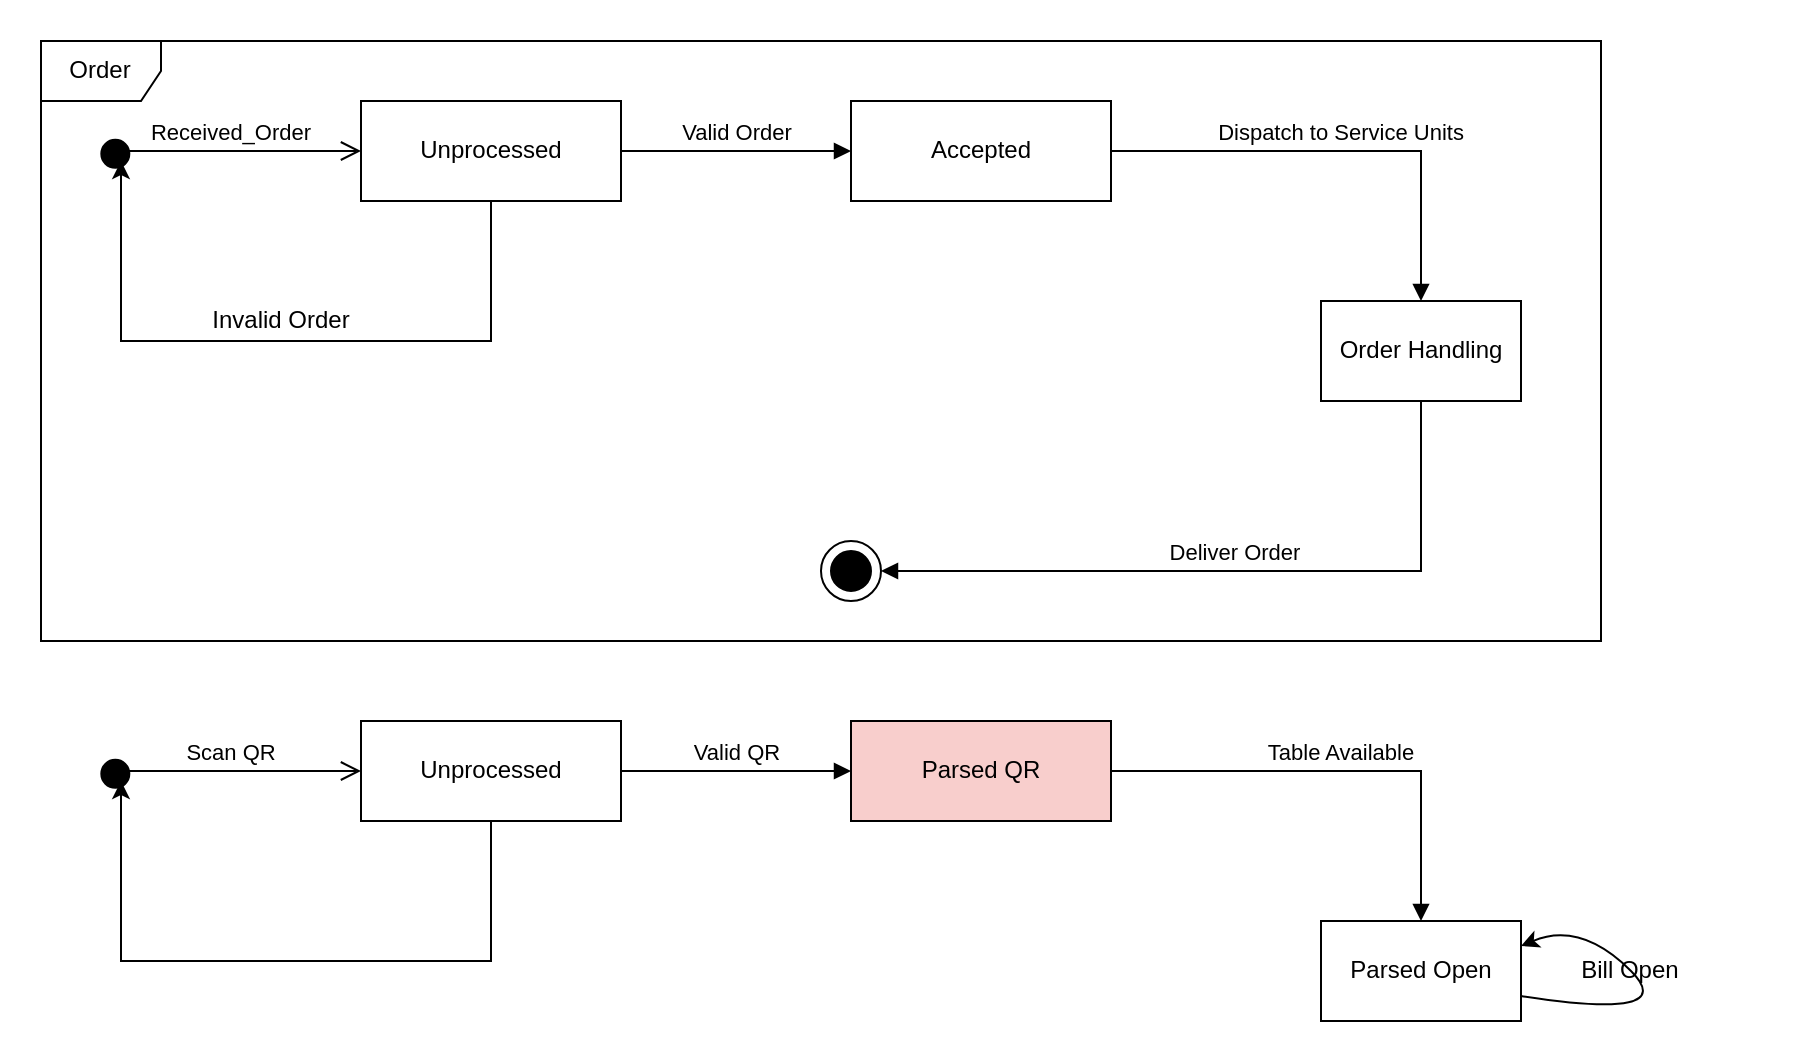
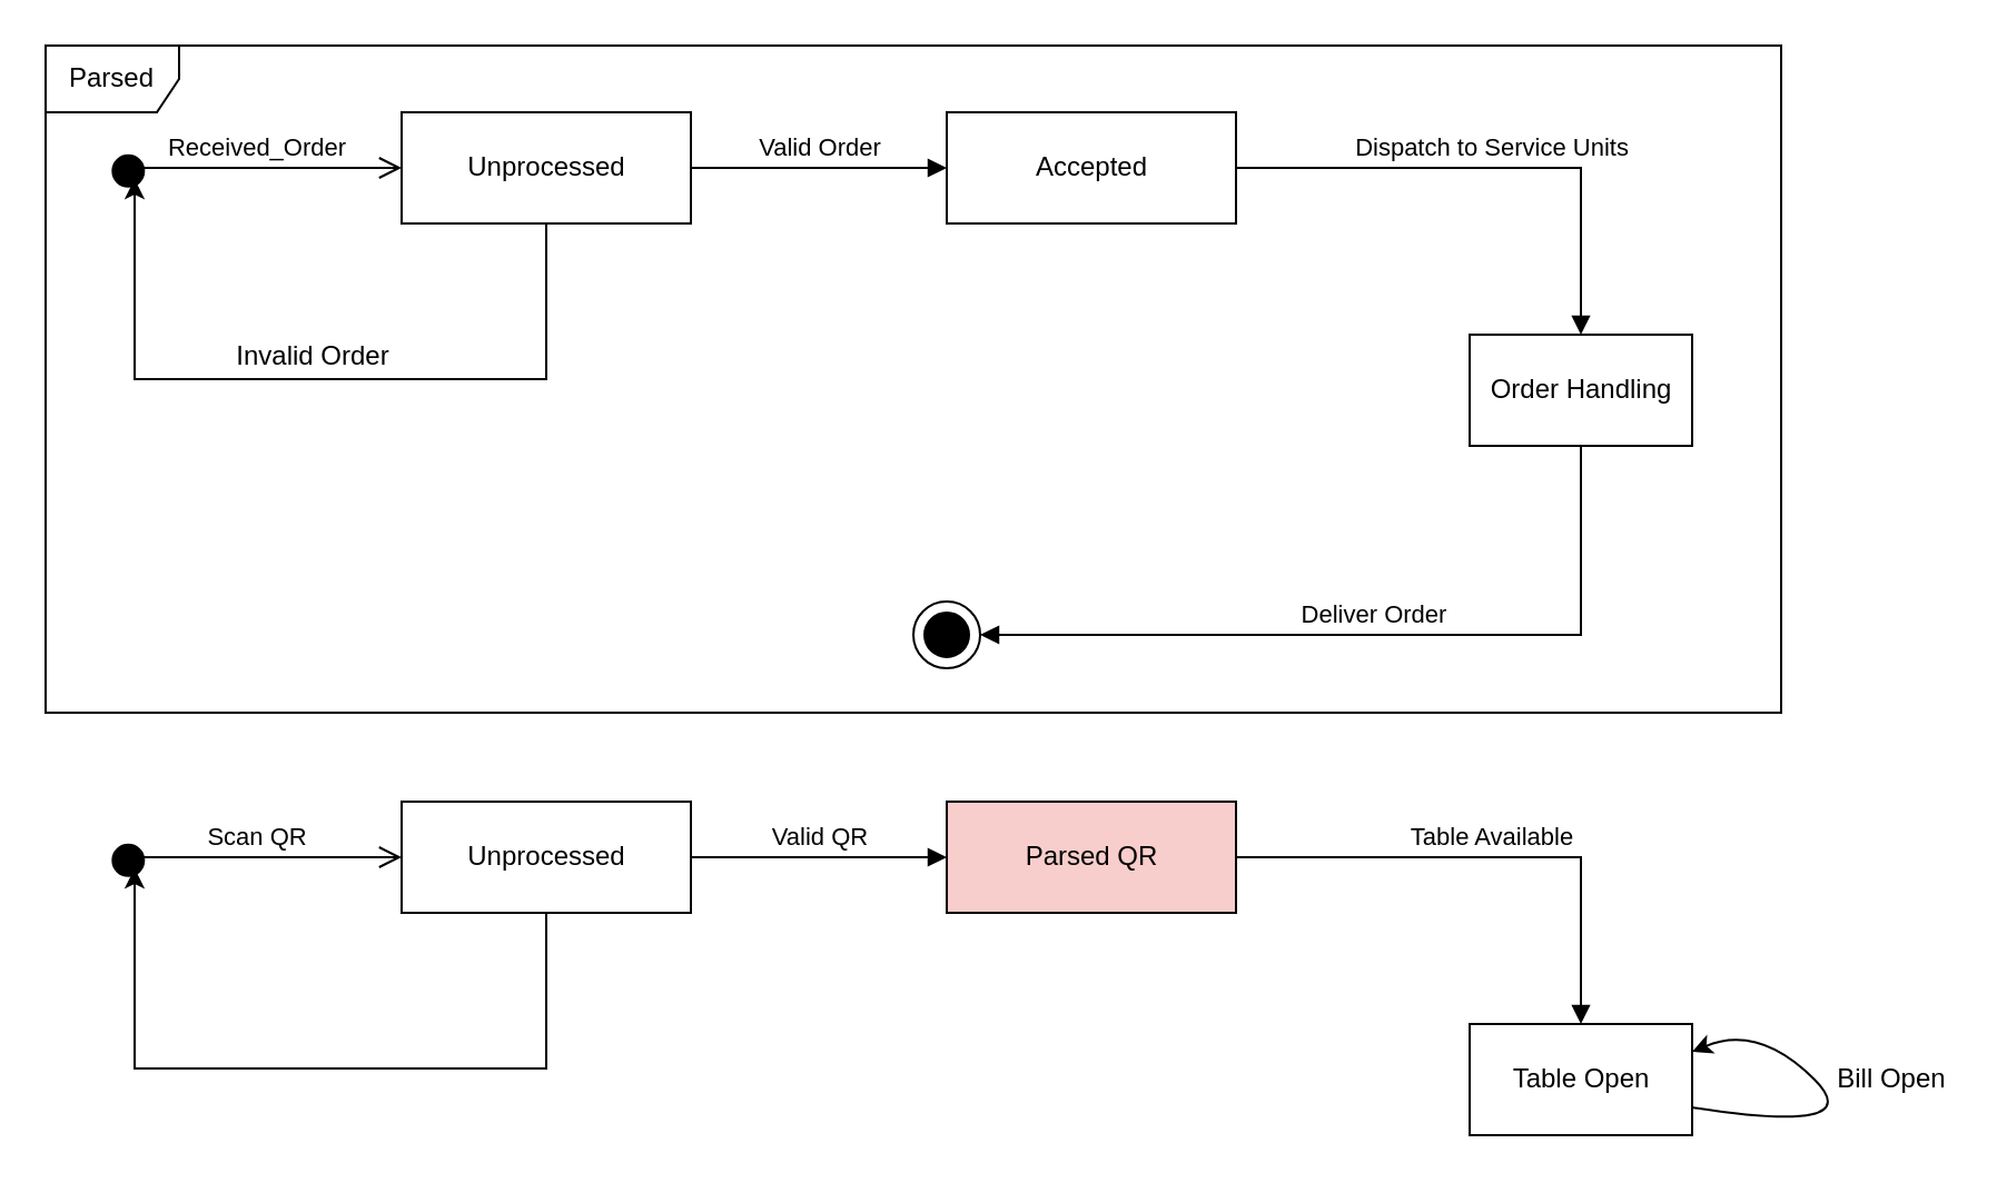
  <mxCell id="0" />
  <mxCell id="1" parent="0" />
  <mxCell id="2" value="Received_Order" style="html=1;verticalAlign=bottom;startArrow=circle;startFill=1;endArrow=open;startSize=6;endSize=8;rounded=0;entryX=0;entryY=0.5;entryDx=0;entryDy=0;" edge="1" parent="1" target="3"><mxGeometry width="80" relative="1" as="geometry"><mxPoint x="50" y="80" as="sourcePoint" /><mxPoint x="230" y="80" as="targetPoint" /><Array as="points"><mxPoint x="60" y="75" /></Array></mxGeometry></mxCell>
  <mxCell id="3" value="Unprocessed" style="html=1;" vertex="1" parent="1"><mxGeometry x="180" y="50" width="130" height="50" as="geometry" /></mxCell>
  <mxCell id="4" value="Valid Order" style="html=1;verticalAlign=bottom;endArrow=block;rounded=0;exitX=1;exitY=0.5;exitDx=0;exitDy=0;entryX=0;entryY=0.5;entryDx=0;entryDy=0;" edge="1" parent="1" source="3" target="5"><mxGeometry width="80" relative="1" as="geometry"><mxPoint x="380" y="290" as="sourcePoint" /><mxPoint x="410" y="75" as="targetPoint" /></mxGeometry></mxCell>
  <mxCell id="5" value="Accepted" style="html=1;" vertex="1" parent="1"><mxGeometry x="425" y="50" width="130" height="50" as="geometry" /></mxCell>
  <mxCell id="6" value="Dispatch to Service Units" style="html=1;verticalAlign=bottom;endArrow=block;rounded=0;exitX=1;exitY=0.5;exitDx=0;exitDy=0;entryX=0.5;entryY=0;entryDx=0;entryDy=0;" edge="1" parent="1" source="5" target="7"><mxGeometry width="80" relative="1" as="geometry"><mxPoint x="380" y="290" as="sourcePoint" /><mxPoint x="710" y="140" as="targetPoint" /><Array as="points"><mxPoint x="710" y="75" /></Array></mxGeometry></mxCell>
  <mxCell id="7" value="Order Handling" style="html=1;" vertex="1" parent="1"><mxGeometry x="660" y="150" width="100" height="50" as="geometry" /></mxCell>
  <mxCell id="8" value="" style="shape=mxgraph.sysml.actFinal;html=1;verticalLabelPosition=bottom;labelBackgroundColor=#ffffff;verticalAlign=top;" vertex="1" parent="1"><mxGeometry x="410" y="270" width="30" height="30" as="geometry" /></mxCell>
  <mxCell id="9" value="Deliver Order" style="html=1;verticalAlign=bottom;endArrow=block;rounded=0;exitX=0.5;exitY=1;exitDx=0;exitDy=0;entryX=1;entryY=0.5;entryDx=0;entryDy=0;entryPerimeter=0;" edge="1" parent="1" source="7" target="8"><mxGeometry width="80" relative="1" as="geometry"><mxPoint x="430" y="360" as="sourcePoint" /><mxPoint x="510" y="360" as="targetPoint" /><Array as="points"><mxPoint x="710" y="285" /></Array></mxGeometry></mxCell>
  <mxCell id="10" value="" style="endArrow=classic;html=1;rounded=0;exitX=0.5;exitY=1;exitDx=0;exitDy=0;" edge="1" parent="1" source="3"><mxGeometry width="50" height="50" relative="1" as="geometry"><mxPoint x="410" y="120" as="sourcePoint" /><mxPoint x="60" y="80" as="targetPoint" /><Array as="points"><mxPoint x="245" y="170" /><mxPoint x="60" y="170" /></Array></mxGeometry></mxCell>
  <mxCell id="11" value="Invalid Order" style="text;html=1;align=center;verticalAlign=middle;resizable=0;points=[];autosize=1;strokeColor=none;fillColor=none;" vertex="1" parent="1"><mxGeometry x="100" y="150" width="80" height="20" as="geometry" /></mxCell>
- <mxCell id="12" value="Order" style="shape=umlFrame;whiteSpace=wrap;html=1;" vertex="1" parent="1"><mxGeometry x="20" y="20" width="780" height="300" as="geometry" /></mxCell>
+ <mxCell id="12" value="Parsed" style="shape=umlFrame;whiteSpace=wrap;html=1;" vertex="1" parent="1"><mxGeometry x="20" y="20" width="780" height="300" as="geometry" /></mxCell>
  <mxCell id="13" value="Scan QR" style="html=1;verticalAlign=bottom;startArrow=circle;startFill=1;endArrow=open;startSize=6;endSize=8;rounded=0;entryX=0;entryY=0.5;entryDx=0;entryDy=0;" edge="1" parent="1" target="14"><mxGeometry width="80" relative="1" as="geometry"><mxPoint x="50" y="390" as="sourcePoint" /><mxPoint x="230" y="390" as="targetPoint" /><Array as="points"><mxPoint x="60" y="385" /></Array></mxGeometry></mxCell>
  <mxCell id="14" value="Unprocessed" style="html=1;" vertex="1" parent="1"><mxGeometry x="180" y="360" width="130" height="50" as="geometry" /></mxCell>
  <mxCell id="15" value="Valid QR" style="html=1;verticalAlign=bottom;endArrow=block;rounded=0;exitX=1;exitY=0.5;exitDx=0;exitDy=0;entryX=0;entryY=0.5;entryDx=0;entryDy=0;" edge="1" parent="1" source="14" target="16"><mxGeometry width="80" relative="1" as="geometry"><mxPoint x="380" y="600" as="sourcePoint" /><mxPoint x="410" y="385" as="targetPoint" /></mxGeometry></mxCell>
  <mxCell id="16" value="Parsed QR" style="html=1;fillColor=#f8cecc;" vertex="1" parent="1"><mxGeometry x="425" y="360" width="130" height="50" as="geometry" /></mxCell>
  <mxCell id="17" value="Table Available" style="html=1;verticalAlign=bottom;endArrow=block;rounded=0;exitX=1;exitY=0.5;exitDx=0;exitDy=0;entryX=0.5;entryY=0;entryDx=0;entryDy=0;" edge="1" parent="1" source="16" target="18"><mxGeometry width="80" relative="1" as="geometry"><mxPoint x="380" y="600" as="sourcePoint" /><mxPoint x="710" y="450" as="targetPoint" /><Array as="points"><mxPoint x="710" y="385" /></Array></mxGeometry></mxCell>
- <mxCell id="18" value="Parsed Open" style="html=1;" vertex="1" parent="1"><mxGeometry x="660" y="460" width="100" height="50" as="geometry" /></mxCell>
+ <mxCell id="18" value="Table Open" style="html=1;" vertex="1" parent="1"><mxGeometry x="660" y="460" width="100" height="50" as="geometry" /></mxCell>
  <mxCell id="19" value="" style="endArrow=classic;html=1;rounded=0;exitX=0.5;exitY=1;exitDx=0;exitDy=0;" edge="1" parent="1" source="14"><mxGeometry width="50" height="50" relative="1" as="geometry"><mxPoint x="410" y="430" as="sourcePoint" /><mxPoint x="60" y="390" as="targetPoint" /><Array as="points"><mxPoint x="245" y="480" /><mxPoint x="60" y="480" /></Array></mxGeometry></mxCell>
  <mxCell id="20" value="" style="curved=1;endArrow=classic;html=1;rounded=0;sketch=0;exitX=1;exitY=0.75;exitDx=0;exitDy=0;entryX=1;entryY=0.25;entryDx=0;entryDy=0;" edge="1" parent="1" source="18" target="18"><mxGeometry width="50" height="50" relative="1" as="geometry"><mxPoint x="790" y="510" as="sourcePoint" /><mxPoint x="840" y="460" as="targetPoint" /><Array as="points"><mxPoint x="840" y="510" /><mxPoint x="790" y="460" /></Array></mxGeometry></mxCell>
- <mxCell id="21" value="Bill Open" style="text;html=1;strokeColor=none;fillColor=none;align=center;verticalAlign=middle;whiteSpace=wrap;rounded=0;" vertex="1" parent="1"><mxGeometry x="785" y="470" width="60" height="30" as="geometry" /></mxCell>
+ <mxCell id="21" value="Bill Open" style="text;html=1;strokeColor=none;fillColor=none;align=center;verticalAlign=middle;whiteSpace=wrap;rounded=0;" vertex="1" parent="1"><mxGeometry x="820" y="470" width="60" height="30" as="geometry" /></mxCell>
